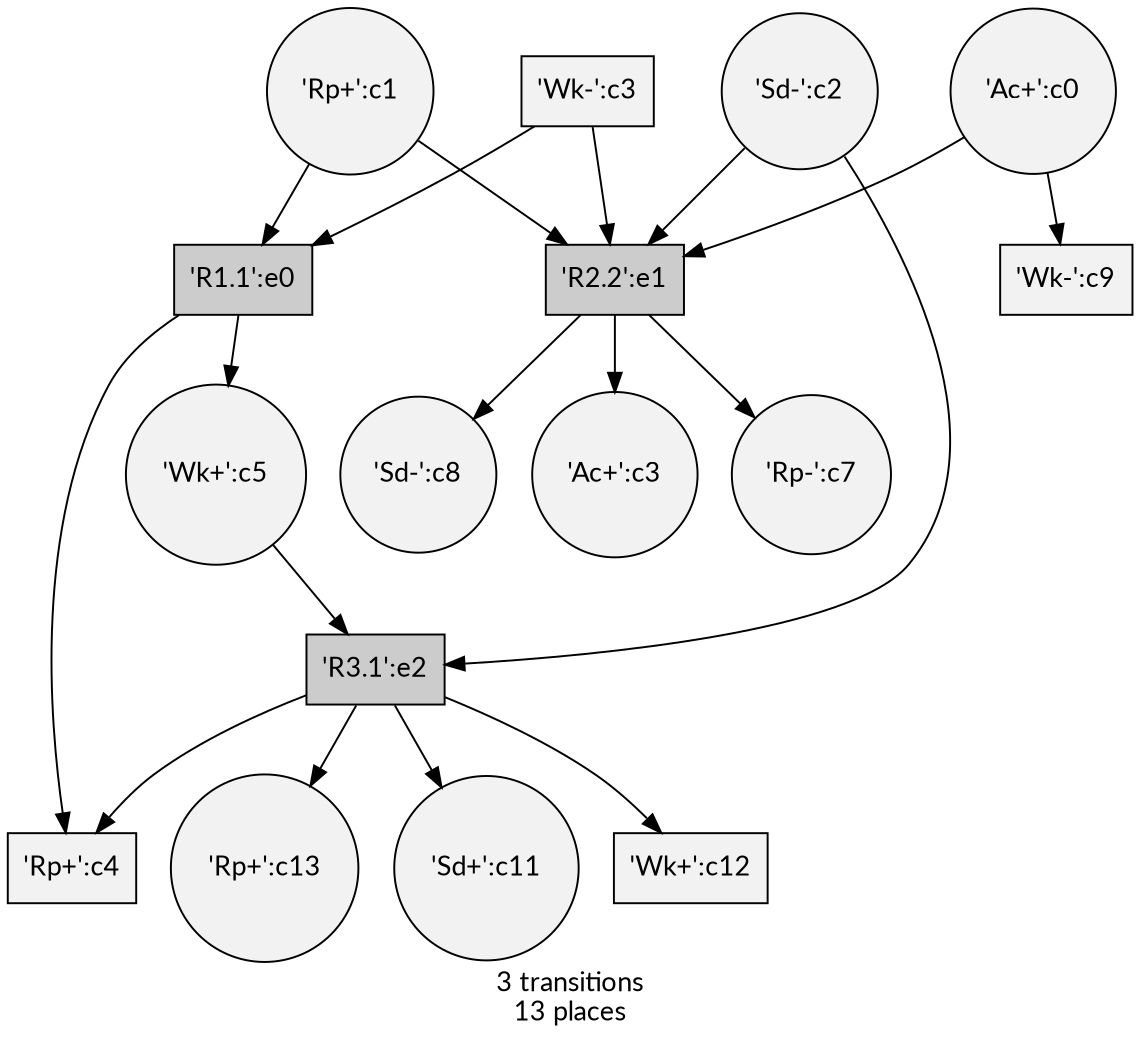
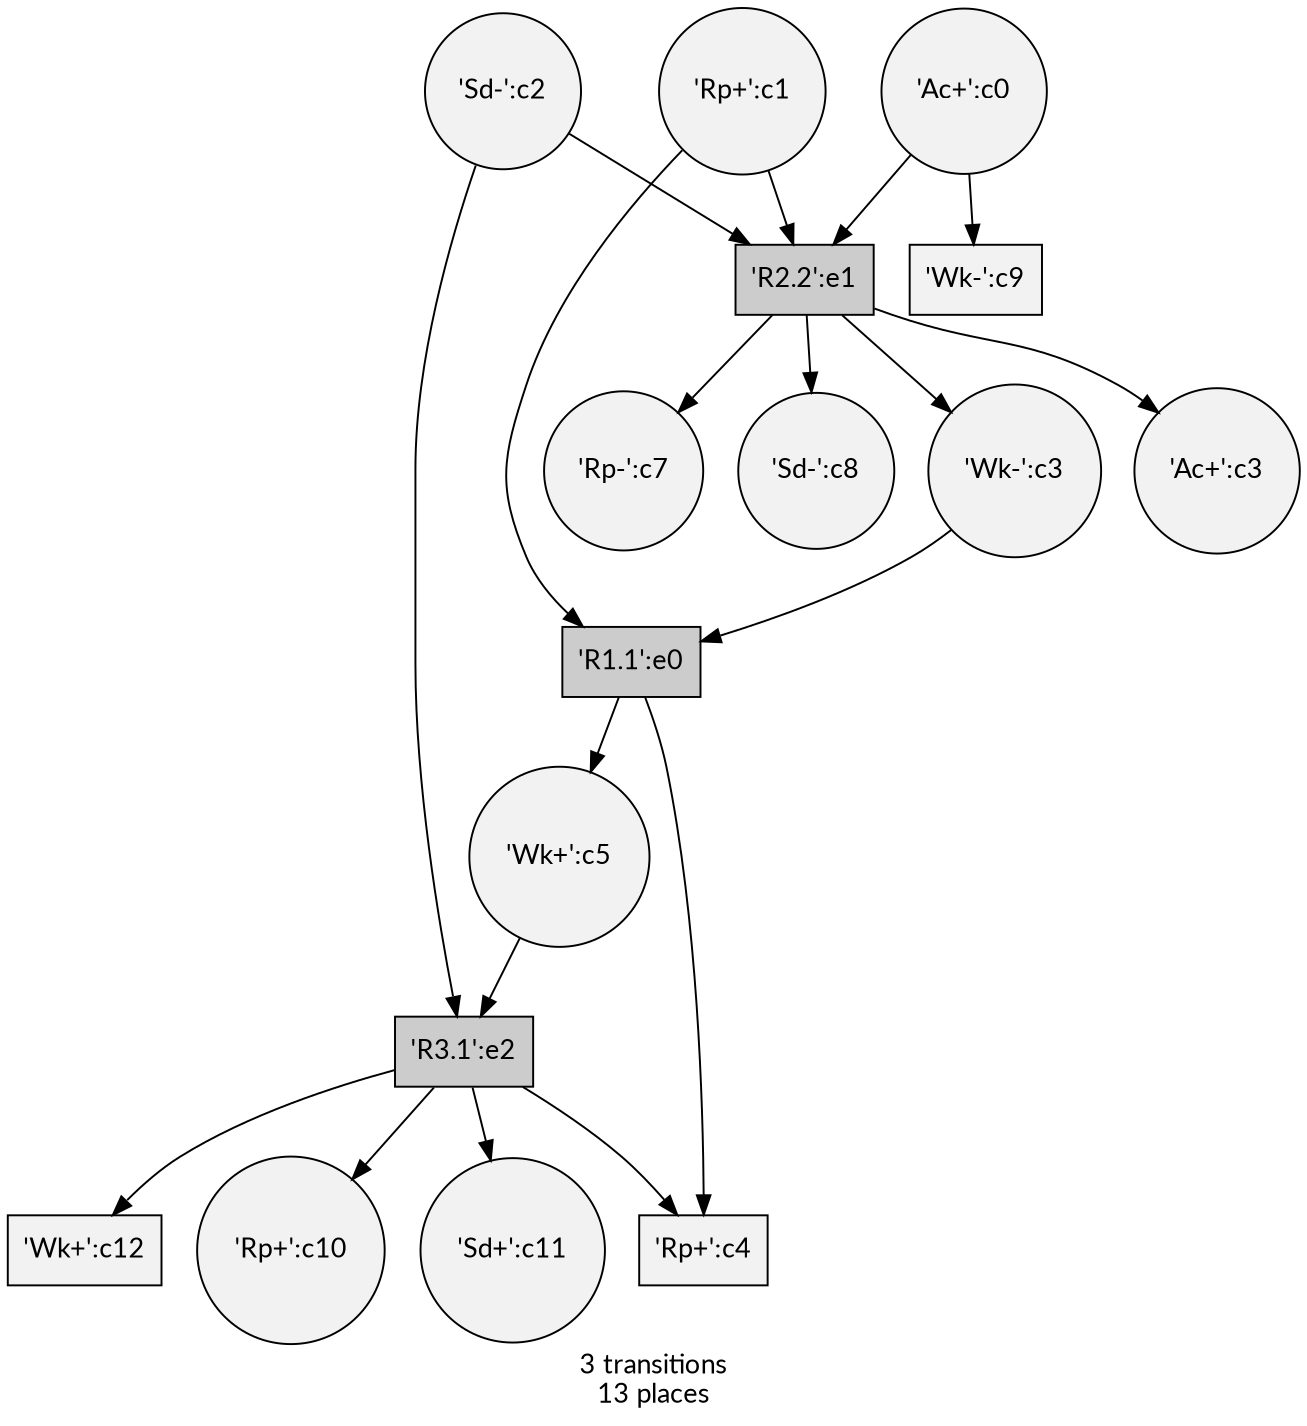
  digraph {
    fontname=Lato
    label="3 transitions\n13 places"
    node [fillcolor=gray95 fontname=Lato shape=circle style=filled]
    edge [fontname=Lato]
    n1 [fillcolor=gray80 label="'R1.1':e0" shape=box]
    n2 [label="'Rp+':c4" shape=box]
    n3 [label="'Wk+':c5"]
    n4 [fillcolor=gray80 label="'R3.1':e2" shape=box]
    n5 [fillcolor=gray80 label="'R2.2':e1" shape=box]
    n6 [label="'Ac+':c3"]
    n7 [label="'Rp-':c7"]
    n8 [label="'Sd-':c8"]
    n9 [label="'Wk-':c9" shape=box]
-   n10 [label="'Rp+':c13"]
+   n10 [label="'Rp+':c10"]
    n11 [label="'Sd+':c11"]
    n12 [label="'Wk+':c12" shape=box]
    n13 [label="'Ac+':c0"]
    n14 [label="'Rp+':c1"]
    n15 [label="'Sd-':c2"]
-   n16 [label="'Wk-':c3" shape=box]
+   n16 [label="'Wk-':c3"]
    n1 -> n2
    n1 -> n3
    n3 -> n4
    n4 -> n2
    n4 -> n10
    n4 -> n11
    n4 -> n12
    n5 -> n6
    n5 -> n7
    n5 -> n8
    n13 -> n5
    n13 -> n9
    n14 -> n1
    n14 -> n5
    n15 -> n4
    n15 -> n5
    n16 -> n1
-   n16 -> n5
+   n5 -> n16
  }
